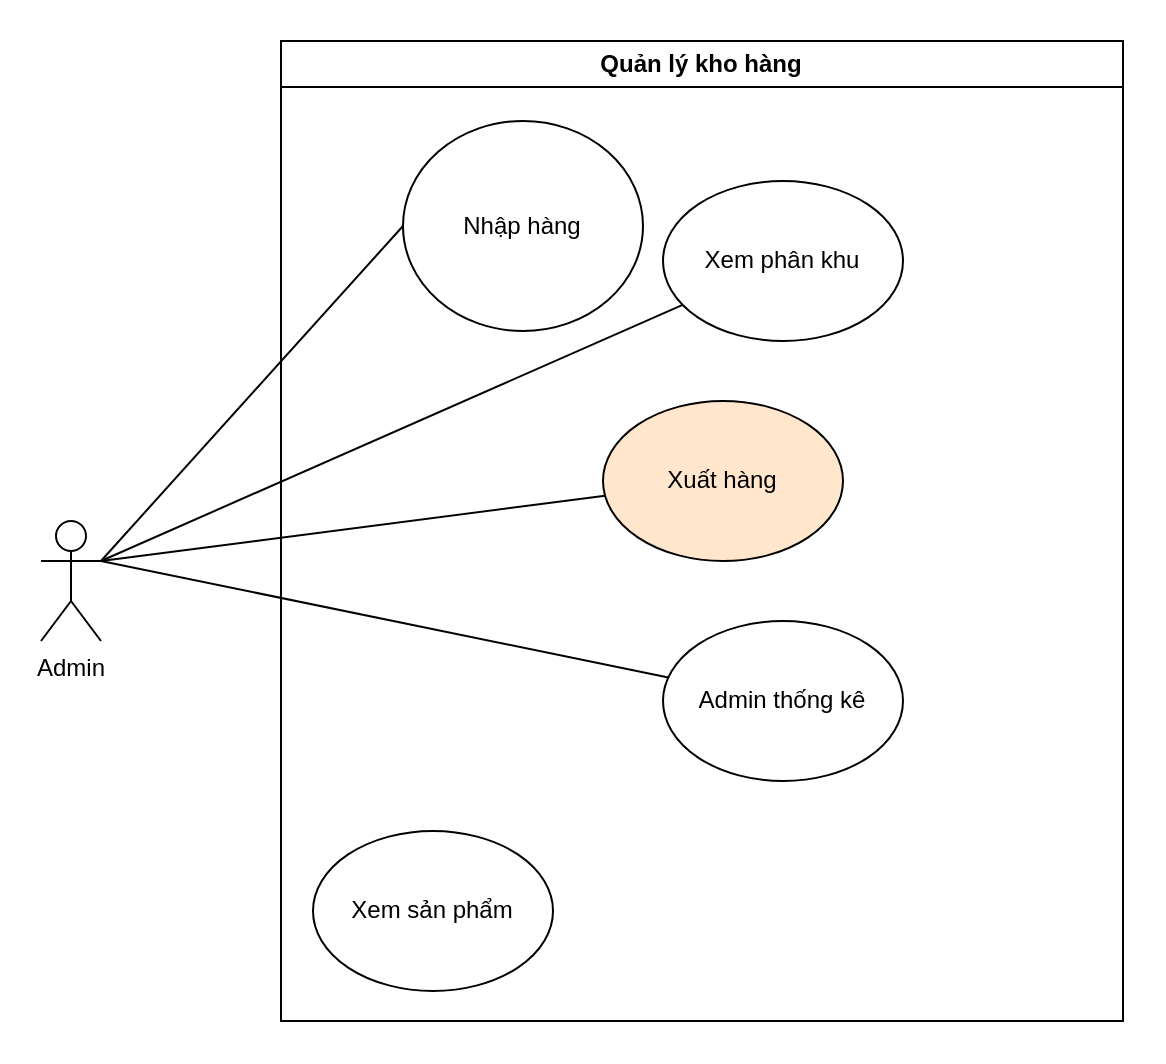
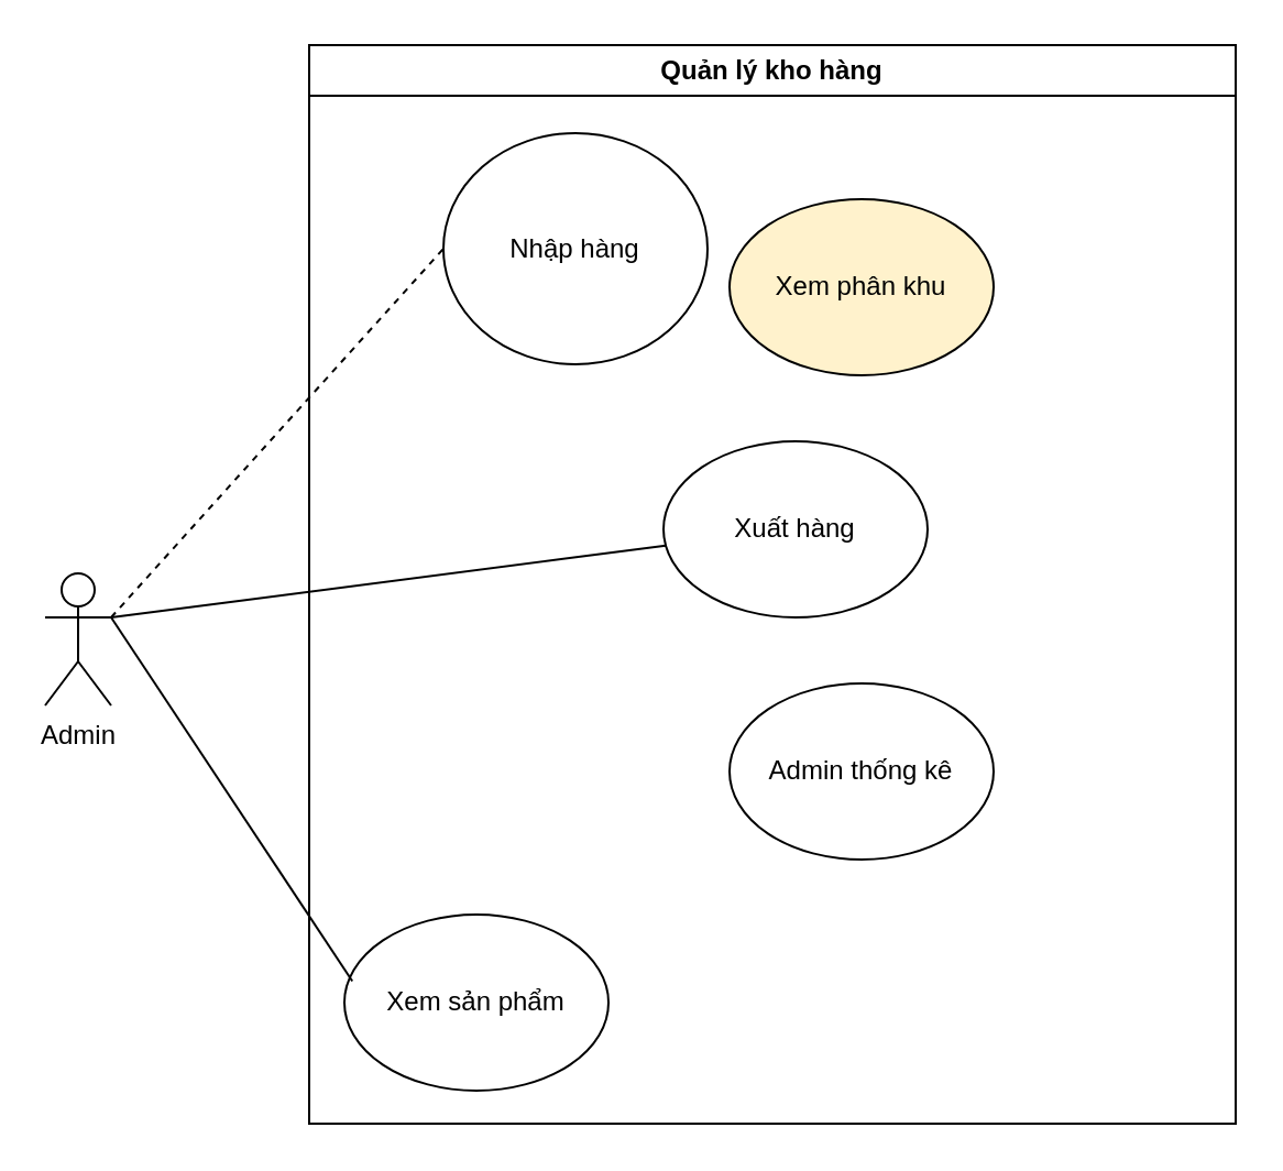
  <mxCell id="0" />
  <mxCell id="1" parent="0" />
  <mxCell id="2" value="Quản lý kho hàng" style="swimlane;whiteSpace=wrap;html=1;" vertex="1" parent="1"><mxGeometry x="140" y="20" width="421" height="490" as="geometry" /></mxCell>
  <mxCell id="3" value="Nhập hàng" style="ellipse;whiteSpace=wrap;html=1;" vertex="1" parent="2"><mxGeometry x="61" y="40" width="120" height="105" as="geometry" /></mxCell>
- <mxCell id="4" value="Xuất hàng" style="ellipse;whiteSpace=wrap;html=1;fillColor=#ffe6cc;" vertex="1" parent="2"><mxGeometry x="161" y="180" width="120" height="80" as="geometry" /></mxCell>
+ <mxCell id="4" value="Xuất hàng" style="ellipse;whiteSpace=wrap;html=1;" vertex="1" parent="2"><mxGeometry x="161" y="180" width="120" height="80" as="geometry" /></mxCell>
  <mxCell id="5" value="Xem sản phẩm" style="ellipse;whiteSpace=wrap;html=1;" vertex="1" parent="2"><mxGeometry x="16" y="395" width="120" height="80" as="geometry" /></mxCell>
- <mxCell id="6" value="Xem phân khu" style="ellipse;whiteSpace=wrap;html=1;" vertex="1" parent="2"><mxGeometry x="191" y="70" width="120" height="80" as="geometry" /></mxCell>
+ <mxCell id="6" value="Xem phân khu" style="ellipse;whiteSpace=wrap;html=1;fillColor=#fff2cc;" vertex="1" parent="2"><mxGeometry x="191" y="70" width="120" height="80" as="geometry" /></mxCell>
  <mxCell id="7" value="Admin thống kê" style="ellipse;whiteSpace=wrap;html=1;" vertex="1" parent="2"><mxGeometry x="191" y="290" width="120" height="80" as="geometry" /></mxCell>
- <mxCell id="8" style="rounded=0;orthogonalLoop=1;jettySize=auto;html=1;exitX=1;exitY=0.333;exitDx=0;exitDy=0;exitPerimeter=0;entryX=0;entryY=0.5;entryDx=0;entryDy=0;endArrow=none;endFill=0;" edge="1" parent="1" source="13" target="3"><mxGeometry relative="1" as="geometry" /></mxCell>
+ <mxCell id="8" style="rounded=0;orthogonalLoop=1;jettySize=auto;html=1;exitX=1;exitY=0.333;exitDx=0;exitDy=0;exitPerimeter=0;entryX=0;entryY=0.5;entryDx=0;entryDy=0;endArrow=none;endFill=0;dashed=1;" edge="1" parent="1" source="13" target="3"><mxGeometry relative="1" as="geometry" /></mxCell>
+ <mxCell id="9" style="edgeStyle=none;rounded=0;orthogonalLoop=1;jettySize=auto;html=1;exitX=1;exitY=0.333;exitDx=0;exitDy=0;exitPerimeter=0;entryX=0.03;entryY=0.378;entryDx=0;entryDy=0;entryPerimeter=0;startArrow=none;startFill=0;endArrow=none;endFill=0;" edge="1" parent="1" source="13" target="5"><mxGeometry relative="1" as="geometry" /></mxCell>
  <mxCell id="10" style="edgeStyle=none;rounded=0;orthogonalLoop=1;jettySize=auto;html=1;exitX=1;exitY=0.333;exitDx=0;exitDy=0;exitPerimeter=0;startArrow=none;startFill=0;endArrow=none;endFill=0;" edge="1" parent="1" source="13" target="4"><mxGeometry relative="1" as="geometry" /></mxCell>
- <mxCell id="11" style="edgeStyle=none;rounded=0;orthogonalLoop=1;jettySize=auto;html=1;exitX=1;exitY=0.333;exitDx=0;exitDy=0;exitPerimeter=0;startArrow=none;startFill=0;endArrow=none;endFill=0;" edge="1" parent="1" source="13" target="6"><mxGeometry relative="1" as="geometry" /></mxCell>
- <mxCell id="12" style="edgeStyle=none;rounded=0;orthogonalLoop=1;jettySize=auto;html=1;exitX=1;exitY=0.333;exitDx=0;exitDy=0;exitPerimeter=0;startArrow=none;startFill=0;endArrow=none;endFill=0;" edge="1" parent="1" source="13" target="7"><mxGeometry relative="1" as="geometry" /></mxCell>
  <mxCell id="13" value="Admin" style="shape=umlActor;verticalLabelPosition=bottom;verticalAlign=top;html=1;" vertex="1" parent="1"><mxGeometry x="20" y="260" width="30" height="60" as="geometry" /></mxCell>
